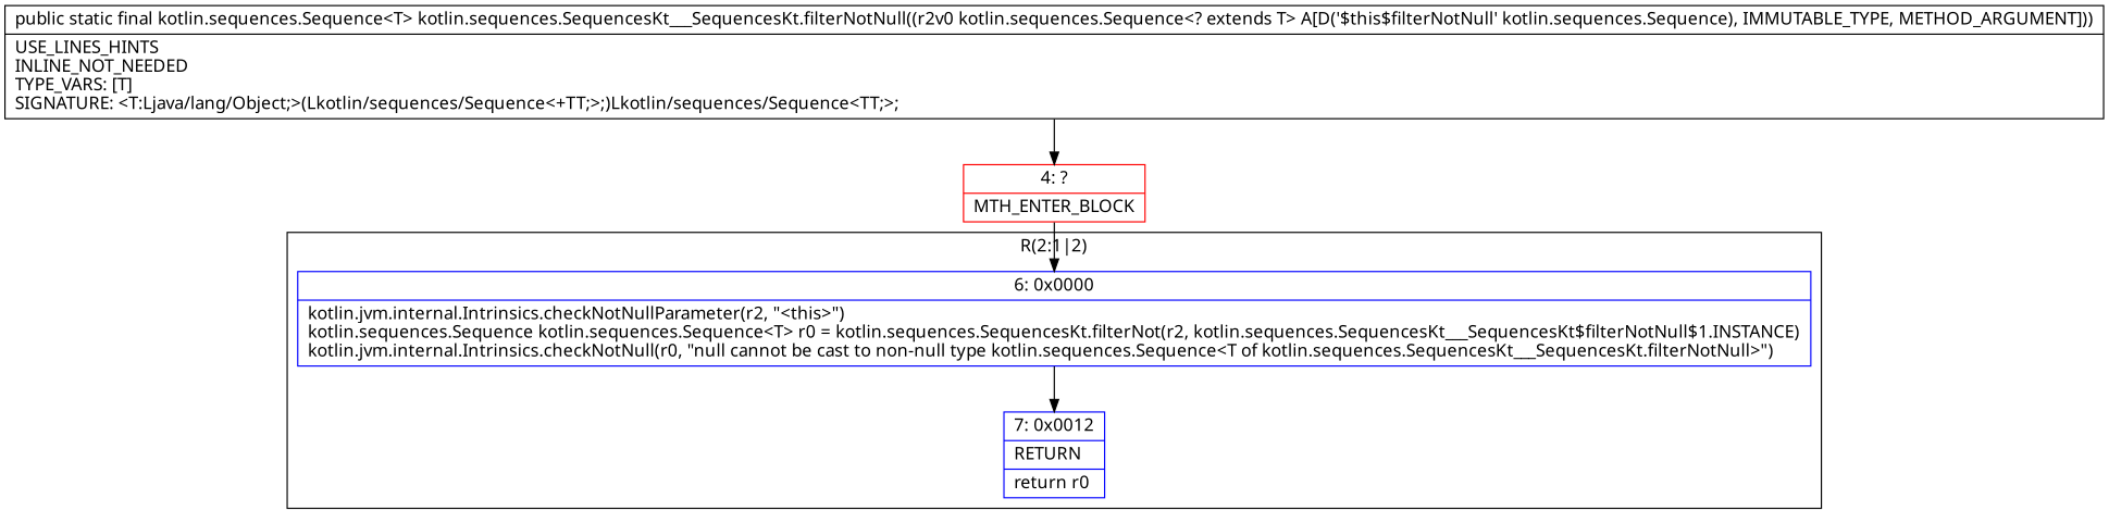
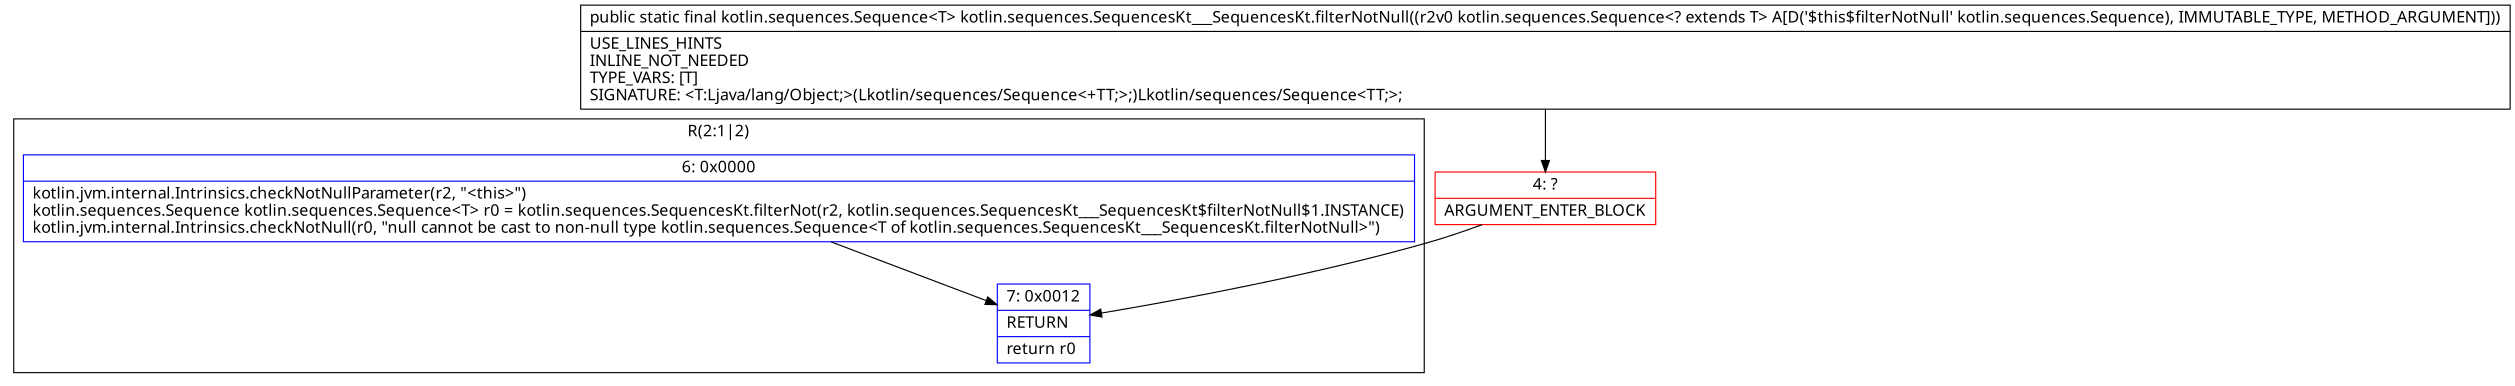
  digraph {
    fontname="Noto Sans"
    node [color=blue fontname="Noto Sans" shape=record]
    edge [fontname="Noto Sans"]
    n1 [label="{6\:\ 0x0000|kotlin.jvm.internal.Intrinsics.checkNotNullParameter(r2, \"\<this\>\")\lkotlin.sequences.Sequence kotlin.sequences.Sequence\<T\> r0 = kotlin.sequences.SequencesKt.filterNot(r2, kotlin.sequences.SequencesKt___SequencesKt$filterNotNull$1.INSTANCE)\lkotlin.jvm.internal.Intrinsics.checkNotNull(r0, \"null cannot be cast to non\-null type kotlin.sequences.Sequence\<T of kotlin.sequences.SequencesKt___SequencesKt.filterNotNull\>\")\l}"]
    n2 [label="{7\:\ 0x0012|RETURN\l|return r0\l}"]
-   n3 [color=red label="{4\:\ ?|MTH_ENTER_BLOCK\l}"]
+   n3 [color=red label="{4\:\ ?|ARGUMENT_ENTER_BLOCK\l}"]
    n4 [label="{public static final kotlin.sequences.Sequence\<T\> kotlin.sequences.SequencesKt___SequencesKt.filterNotNull((r2v0 kotlin.sequences.Sequence\<? extends T\> A[D('$this$filterNotNull' kotlin.sequences.Sequence), IMMUTABLE_TYPE, METHOD_ARGUMENT]))  | USE_LINES_HINTS\lINLINE_NOT_NEEDED\lTYPE_VARS: [T]\lSIGNATURE: \<T:Ljava\/lang\/Object;\>(Lkotlin\/sequences\/Sequence\<+TT;\>;)Lkotlin\/sequences\/Sequence\<TT;\>;\l}" color=""]
    subgraph cluster_1 {
      label="R(2:1|2)"
      n1
      n2
    }
    n1 -> n2
-   n3 -> n1
+   n3 -> n2
    n4 -> n3
  }
